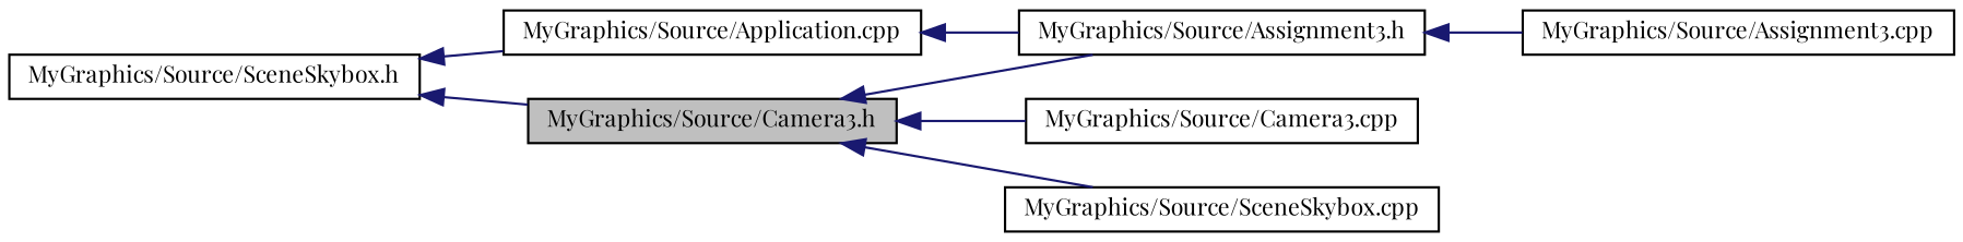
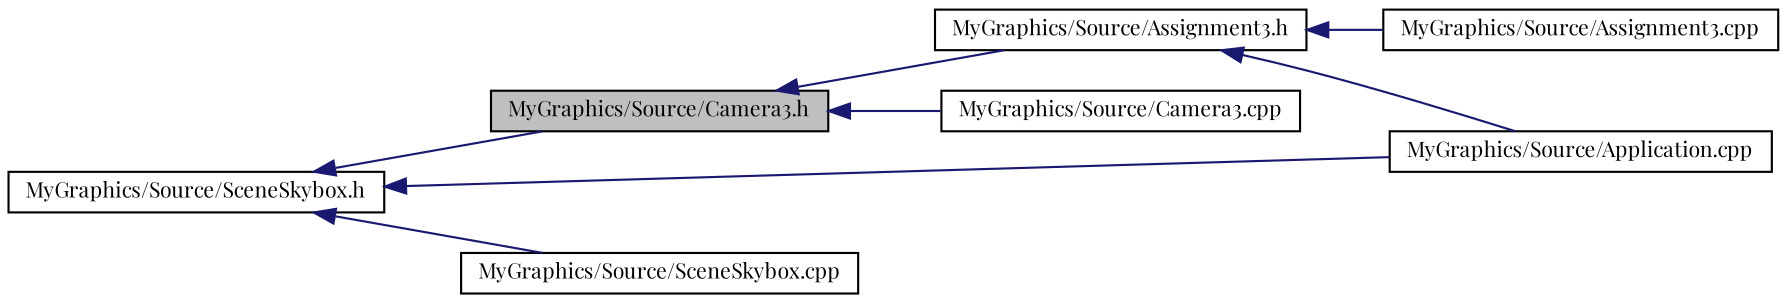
  digraph {
    fontname="Playfair Display"
    rankdir=LR
    node [color=black fontname="Playfair Display" fontsize=10 shape=record]
    edge [color=midnightblue dir=back fontname="Playfair Display" fontsize=10 labelfontname=Helvetica labelfontsize=10 style=solid]
    n1 [fillcolor=grey75 fontcolor=black height=0.2 label="MyGraphics/Source/Camera3.h" style=filled width=0.4]
    n2 [height=0.2 label="MyGraphics/Source/Assignment3.h" width=0.4]
    n3 [height=0.2 label="MyGraphics/Source/Camera3.cpp" width=0.4]
    n4 [height=0.2 label="MyGraphics/Source/SceneSkybox.h" width=0.4]
    n5 [height=0.2 label="MyGraphics/Source/Application.cpp" width=0.4]
    n6 [height=0.2 label="MyGraphics/Source/SceneSkybox.cpp" width=0.4]
    n7 [height=0.2 label="MyGraphics/Source/Assignment3.cpp" width=0.4]
    n1 -> n2
    n1 -> n3
-   n5 -> n2
+   n2 -> n5
    n2 -> n7
    n4 -> n1
    n4 -> n5
-   n1 -> n6
+   n4 -> n6
  }
